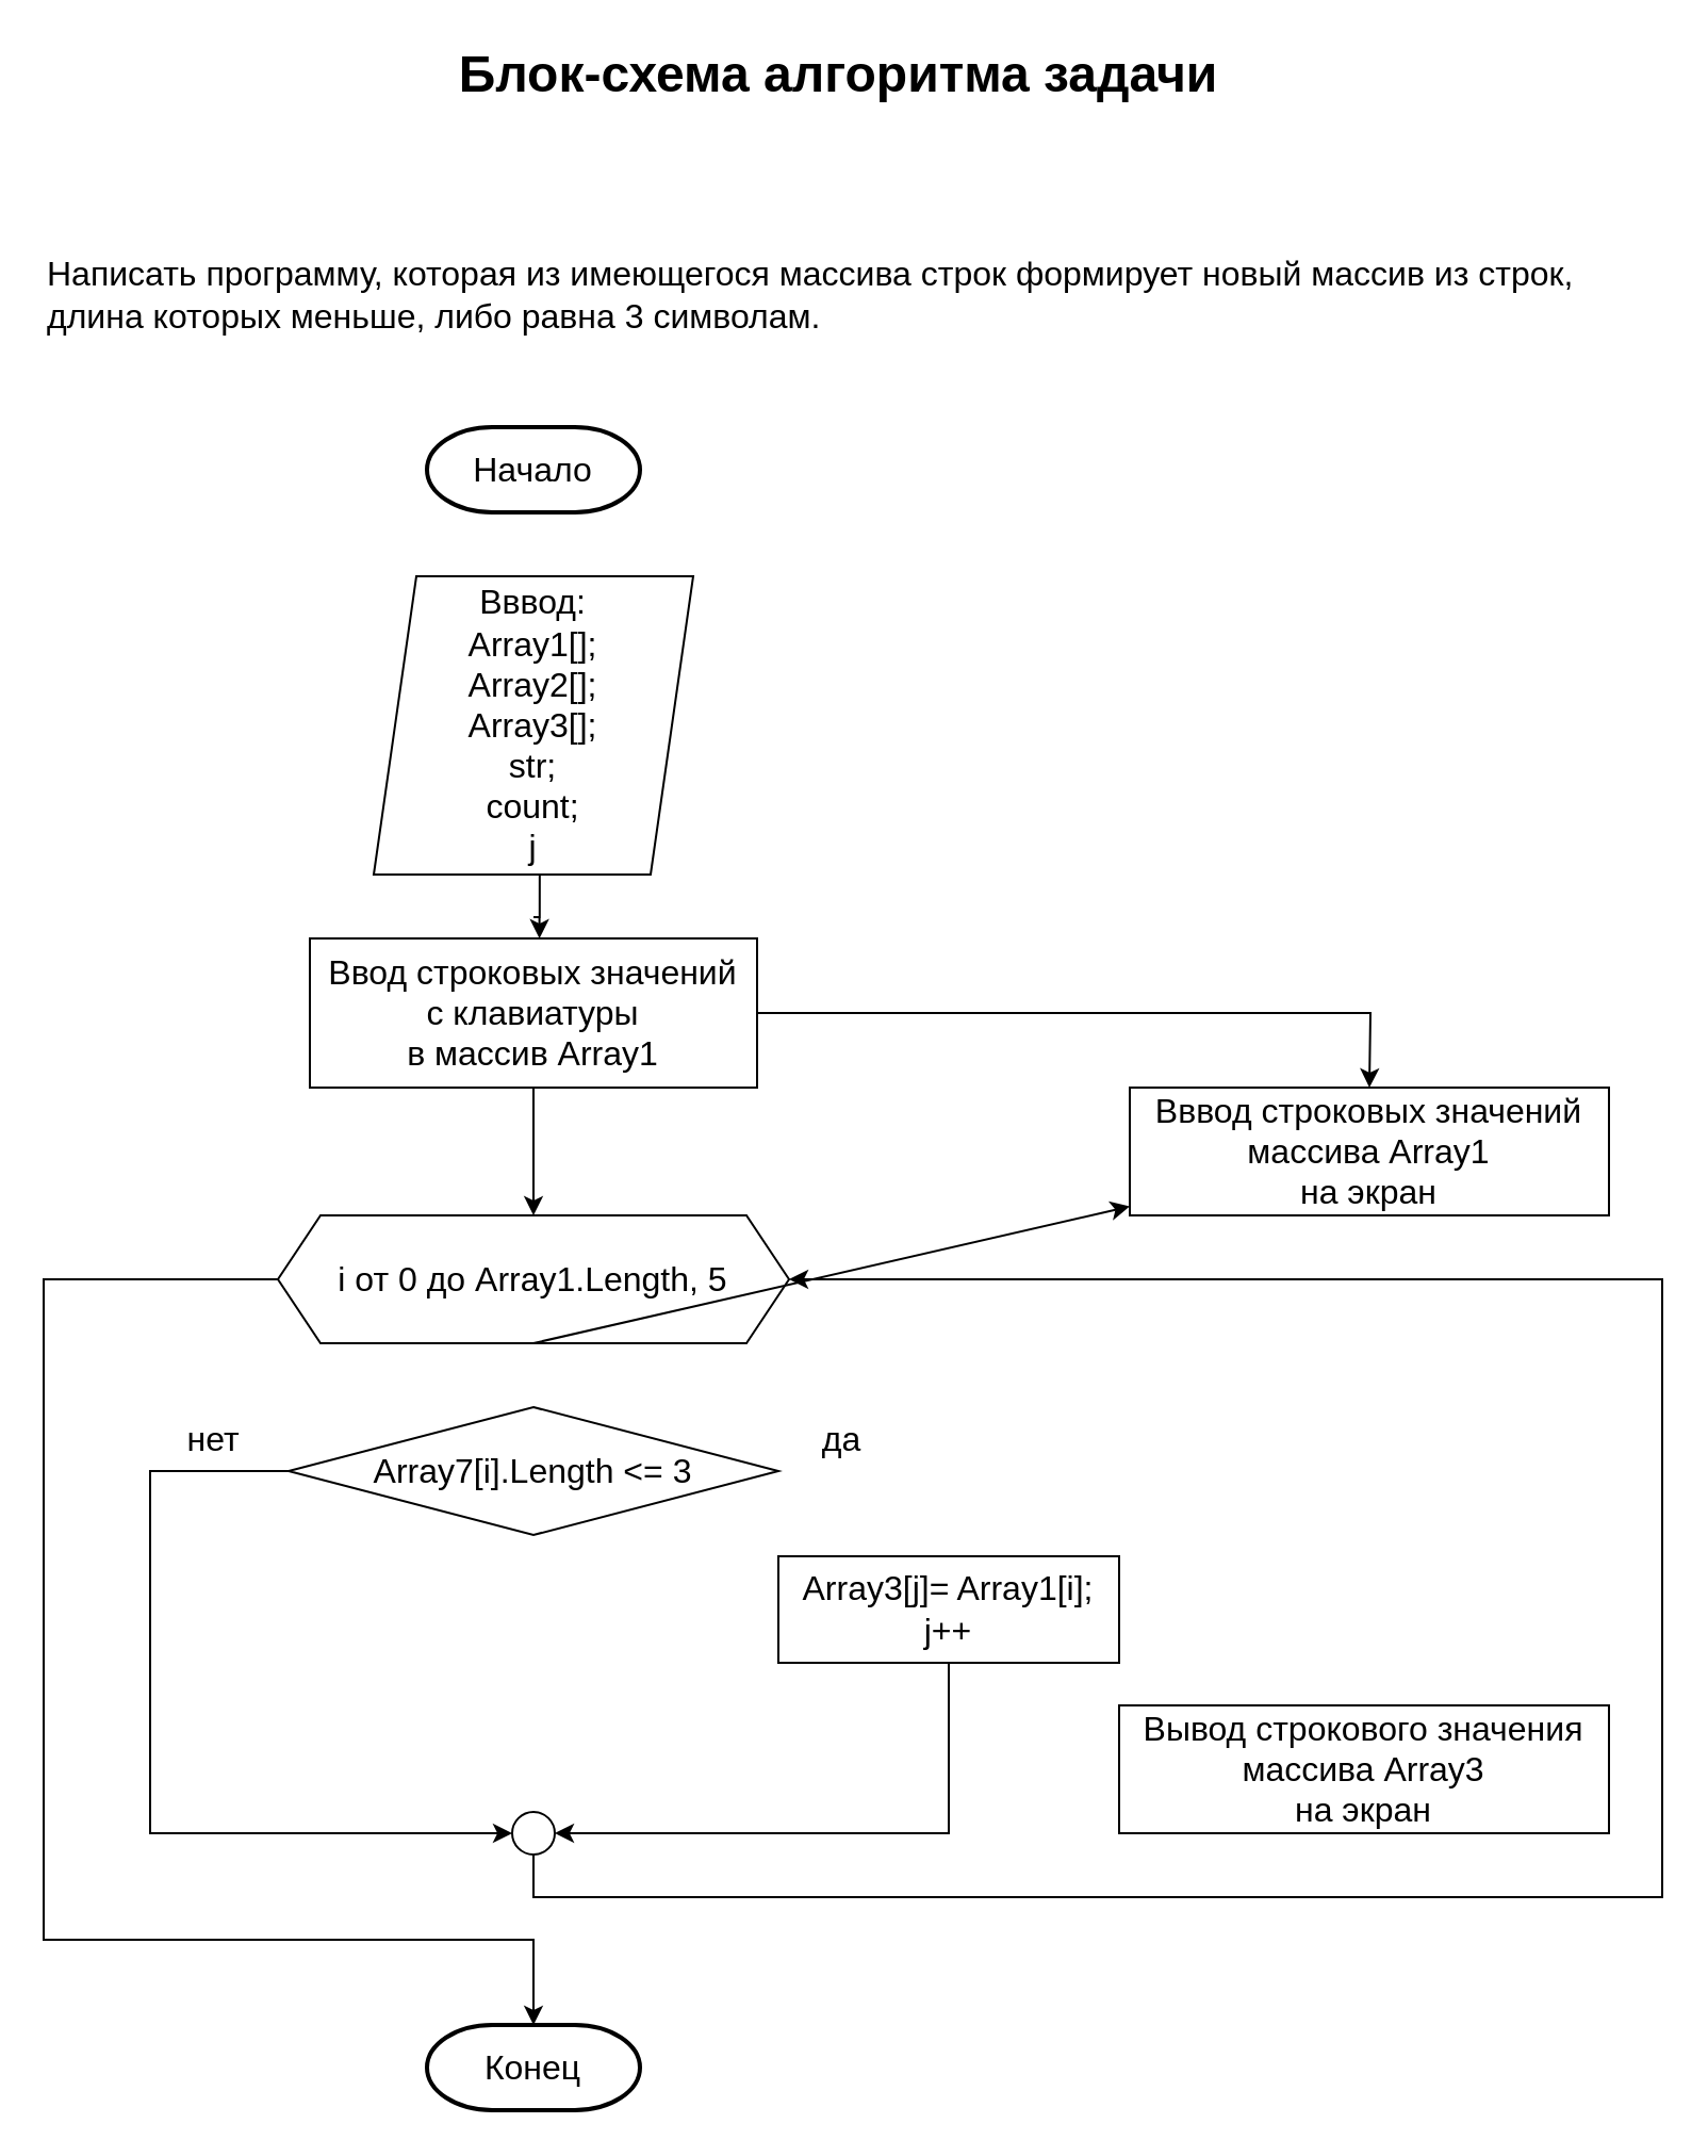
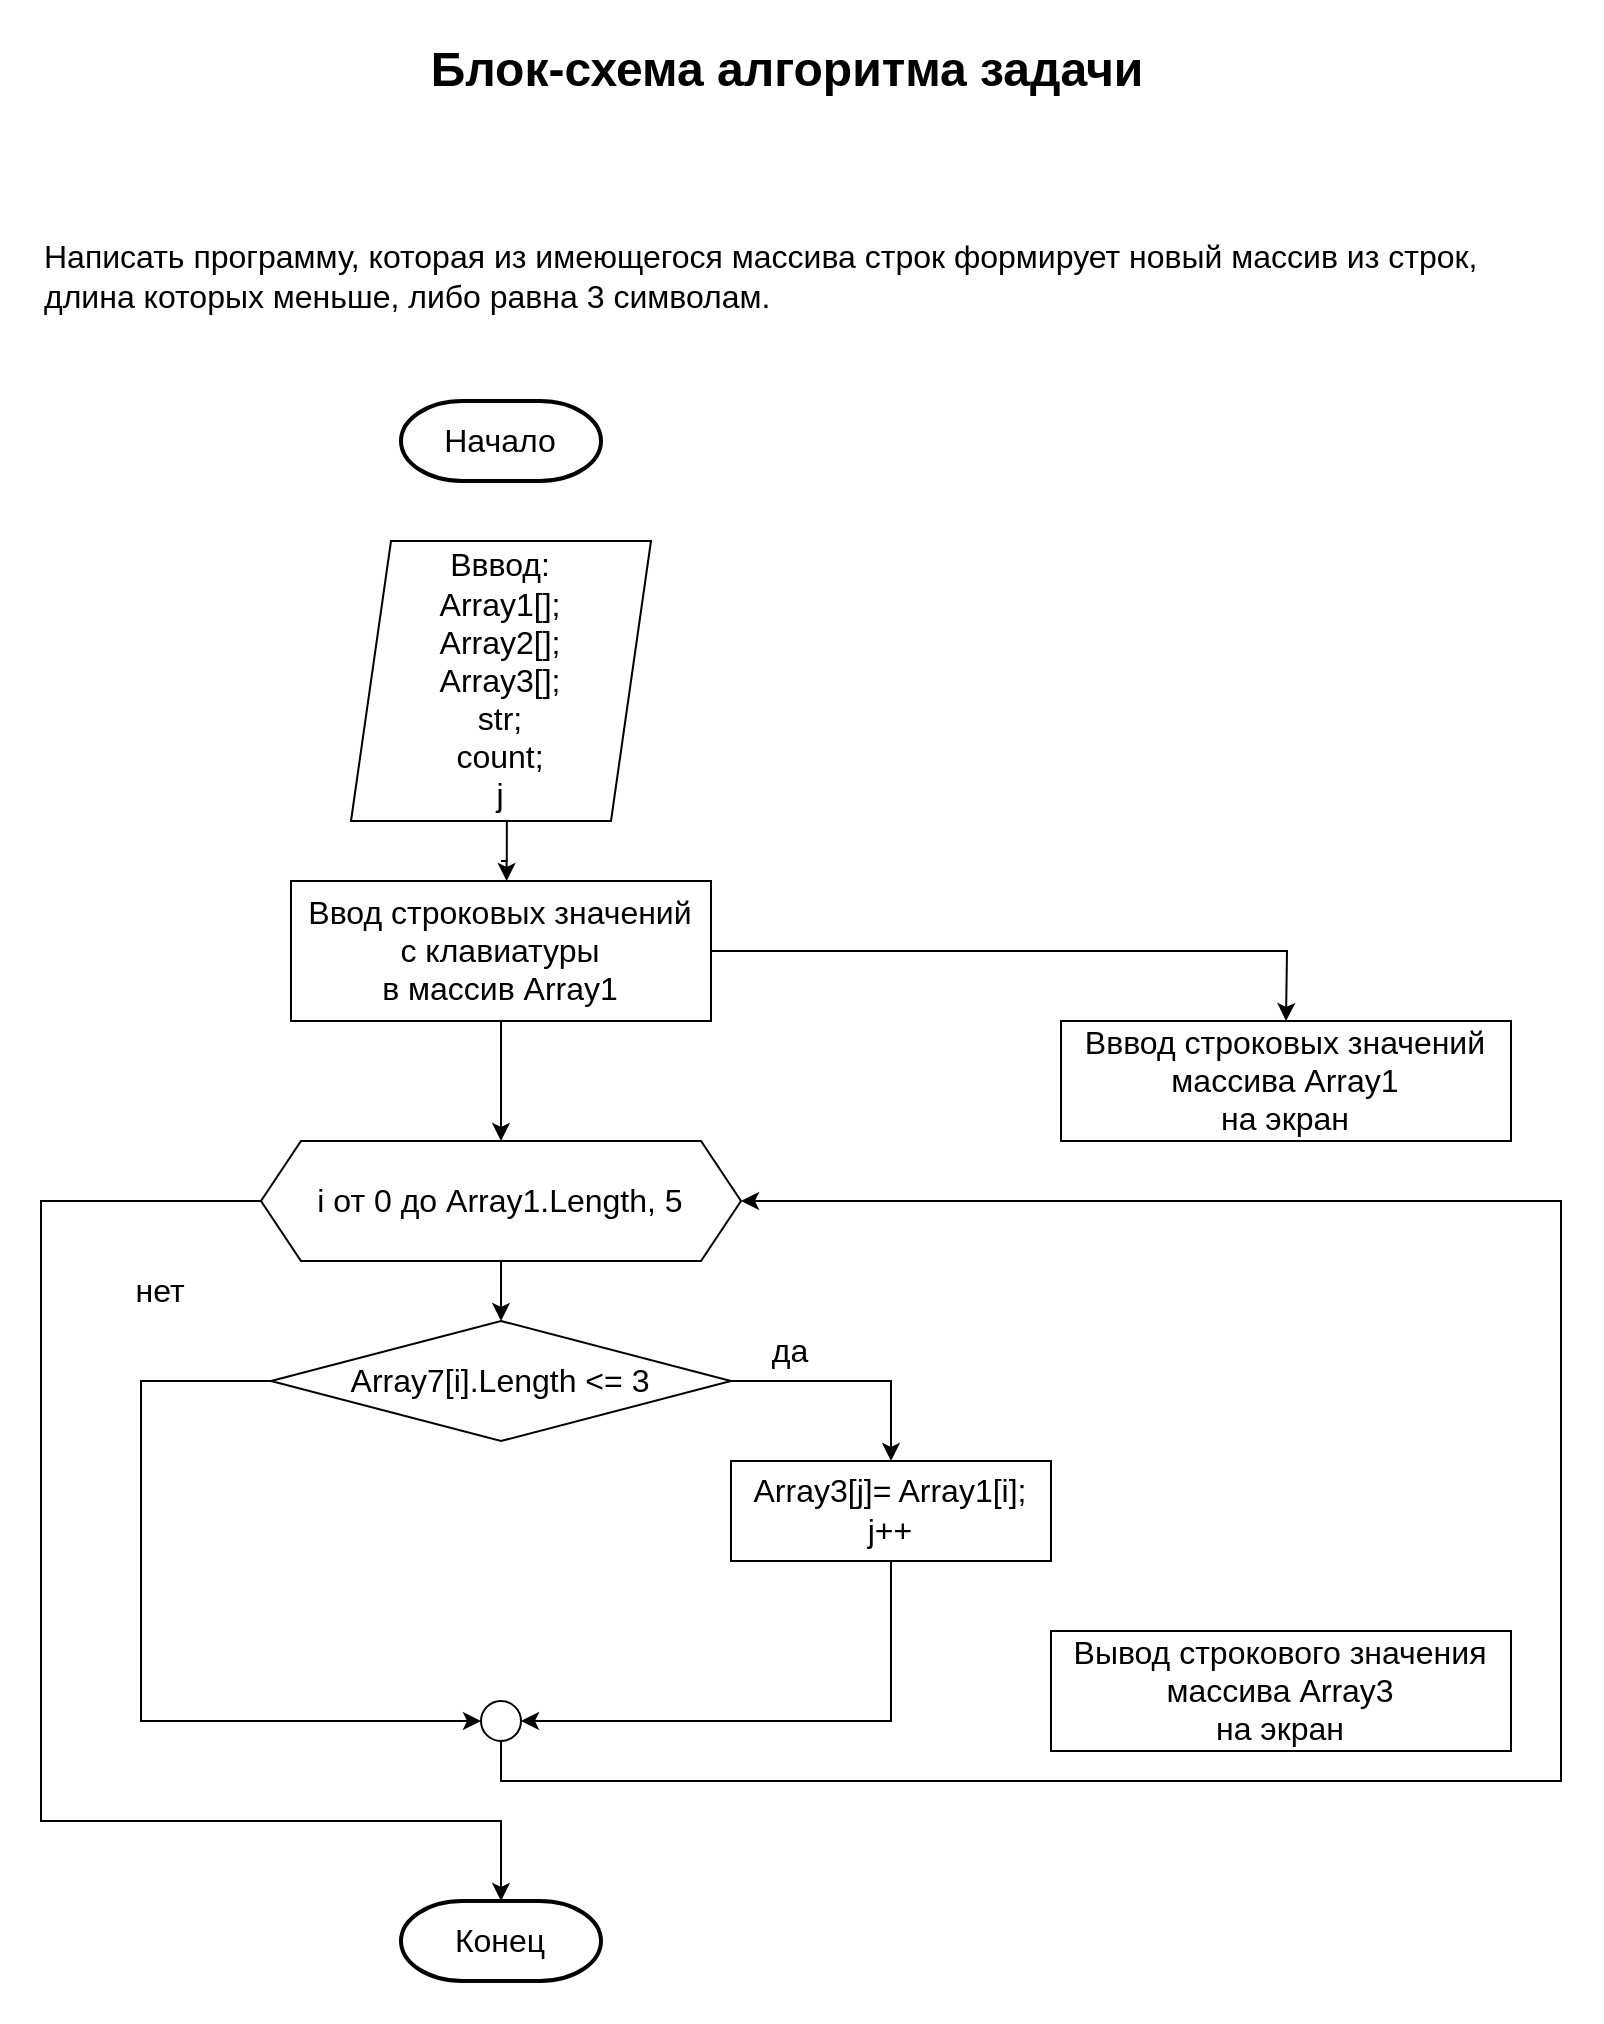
  <mxCell id="0" />
  <mxCell id="1" parent="0" />
  <mxCell id="2" value="Блок-схема алгоритма задачи" style="text;strokeColor=none;fillColor=none;html=1;fontSize=24;fontStyle=1;verticalAlign=middle;align=center;" parent="1" vertex="1"><mxGeometry x="68" y="20" width="650" height="30" as="geometry" /></mxCell>
  <mxCell id="3" value="&lt;div style=&quot;font-size: 16px;&quot;&gt;&lt;font style=&quot;font-size: 16px;&quot;&gt;Написать программу, которая из имеющегося массива строк формирует новый массив из строк,&lt;/font&gt;&lt;/div&gt;&lt;div style=&quot;font-size: 16px;&quot;&gt;&lt;font style=&quot;font-size: 16px;&quot;&gt;длина которых меньше, либо равна 3 символам.&lt;/font&gt;&lt;/div&gt;" style="text;strokeColor=none;fillColor=none;html=1;fontSize=16;fontStyle=0;verticalAlign=middle;align=left;" parent="1" vertex="1"><mxGeometry x="20" y="118" width="760" height="40" as="geometry" /></mxCell>
  <mxCell id="4" value="&lt;div&gt;Начало&lt;/div&gt;" style="strokeWidth=2;html=1;shape=mxgraph.flowchart.terminator;whiteSpace=wrap;fontSize=16;" parent="1" vertex="1"><mxGeometry x="200" y="200" width="100" height="40" as="geometry" /></mxCell>
  <mxCell id="5" value="&lt;div&gt;Вввод:&lt;/div&gt;&lt;div&gt;&lt;span lang=&quot;EN-US&quot;&gt;Array1[];&lt;/span&gt;&lt;/div&gt;&lt;div&gt;&lt;span lang=&quot;EN-US&quot;&gt;Array2[];&lt;/span&gt;&lt;/div&gt;&lt;div&gt;&lt;span lang=&quot;EN-US&quot;&gt;Array3[];&lt;/span&gt;&lt;/div&gt;&lt;div&gt;&lt;span style=&quot;background-color: initial;&quot;&gt;str;&lt;/span&gt;&lt;br&gt;&lt;/div&gt;count;&lt;div&gt;&lt;span lang=&quot;EN-US&quot;&gt;j&lt;/span&gt;&lt;/div&gt;" style="shape=parallelogram;perimeter=parallelogramPerimeter;whiteSpace=wrap;html=1;fixedSize=1;fontSize=16;" parent="1" vertex="1"><mxGeometry x="175" y="270" width="150" height="140" as="geometry" /></mxCell>
  <mxCell id="6" value="" style="edgeStyle=orthogonalEdgeStyle;rounded=0;orthogonalLoop=1;jettySize=auto;html=1;exitX=0.5;exitY=1;exitDx=0;exitDy=0;exitPerimeter=0;fontSize=16;" parent="1" edge="1"><mxGeometry relative="1" as="geometry"><mxPoint x="252.802" y="440" as="targetPoint" /><mxPoint x="252.92" y="410" as="sourcePoint" /><Array as="points"><mxPoint x="250" y="430" /><mxPoint x="250" y="430" /></Array></mxGeometry></mxCell>
  <mxCell id="7" value="&lt;div&gt;&lt;span&gt;Ввод строковых значений&lt;/span&gt;&lt;/div&gt;&lt;div&gt;&lt;span&gt;с клавиатуры&lt;/span&gt;&lt;/div&gt;&lt;div&gt;&lt;span&gt; в массив Array1&lt;/span&gt;&lt;/div&gt;&lt;div&gt;&lt;span&gt;&lt;/span&gt;&lt;/div&gt;" style="rounded=0;whiteSpace=wrap;html=1;fontSize=16;" parent="1" vertex="1"><mxGeometry x="145" y="440" width="210" height="70" as="geometry" /></mxCell>
  <mxCell id="8" value="&lt;div&gt;&lt;span&gt;Вввод строковых значений&lt;/span&gt;&lt;/div&gt;&lt;div&gt;&lt;span&gt;массива Array1&lt;/span&gt;&lt;/div&gt;&lt;div&gt;&lt;span&gt;на экран&lt;br&gt;&lt;/span&gt;&lt;/div&gt;&lt;div&gt;&lt;span&gt;&lt;/span&gt;&lt;/div&gt;" style="rounded=0;whiteSpace=wrap;html=1;fontSize=16;" parent="1" vertex="1"><mxGeometry x="530" y="510" width="225" height="60" as="geometry" /></mxCell>
  <mxCell id="9" value="" style="endArrow=classic;html=1;rounded=0;fontSize=16;exitX=1;exitY=0.5;exitDx=0;exitDy=0;entryX=0.5;entryY=0;entryDx=0;entryDy=0;" parent="1" source="7" target="8" edge="1"><mxGeometry width="50" height="50" relative="1" as="geometry"><mxPoint x="430" y="600" as="sourcePoint" /><mxPoint x="480" y="550" as="targetPoint" /><Array as="points"><mxPoint x="643" y="475" /></Array></mxGeometry></mxCell>
  <mxCell id="10" value="i от 0 до &lt;span lang=&quot;EN-US&quot;&gt;Array1.Length, 5&lt;br&gt;&lt;/span&gt;" style="shape=hexagon;perimeter=hexagonPerimeter2;whiteSpace=wrap;html=1;fixedSize=1;fontSize=16;" parent="1" vertex="1"><mxGeometry x="130" y="570" width="240" height="60" as="geometry" /></mxCell>
  <mxCell id="11" value="&lt;span lang=&quot;EN-US&quot;&gt;Array7[i].Length &amp;lt;= 3&lt;/span&gt;" style="rhombus;whiteSpace=wrap;html=1;fontSize=16;" parent="1" vertex="1"><mxGeometry x="135" y="660" width="230" height="60" as="geometry" /></mxCell>
  <mxCell id="12" value="да" style="text;html=1;strokeColor=none;fillColor=none;align=center;verticalAlign=middle;whiteSpace=wrap;rounded=0;fontSize=16;" parent="1" vertex="1"><mxGeometry x="365" y="660" width="60" height="30" as="geometry" /></mxCell>
- <mxCell id="13" value="нет" style="text;html=1;strokeColor=none;fillColor=none;align=center;verticalAlign=middle;whiteSpace=wrap;rounded=0;fontSize=16;" parent="1" vertex="1"><mxGeometry x="70" y="660" width="60" height="30" as="geometry" /></mxCell>
+ <mxCell id="13" value="нет" style="text;html=1;strokeColor=none;fillColor=none;align=center;verticalAlign=middle;whiteSpace=wrap;rounded=0;fontSize=16;" parent="1" vertex="1"><mxGeometry x="50" y="630" width="60" height="30" as="geometry" /></mxCell>
  <mxCell id="14" value="&lt;div&gt;&lt;span lang=&quot;EN-US&quot;&gt;Array3[j]= Array1[i];&lt;/span&gt;&lt;/div&gt;&lt;div&gt;&lt;span lang=&quot;EN-US&quot;&gt;j++&lt;br&gt;&lt;/span&gt;&lt;/div&gt;" style="rounded=0;whiteSpace=wrap;html=1;fontSize=16;" parent="1" vertex="1"><mxGeometry x="365" y="730" width="160" height="50" as="geometry" /></mxCell>
  <mxCell id="15" value="" style="endArrow=classic;html=1;rounded=0;fontSize=16;exitX=0.5;exitY=1;exitDx=0;exitDy=0;entryX=0.5;entryY=0;entryDx=0;entryDy=0;" parent="1" source="7" target="10" edge="1"><mxGeometry width="50" height="50" relative="1" as="geometry"><mxPoint x="290" y="480" as="sourcePoint" /><mxPoint x="340" y="430" as="targetPoint" /></mxGeometry></mxCell>
- <mxCell id="16" value="" style="endArrow=classic;html=1;rounded=0;fontSize=16;exitX=0.5;exitY=1;exitDx=0;exitDy=0;" parent="1" source="10" target="8" edge="1"><mxGeometry width="50" height="50" relative="1" as="geometry"><mxPoint x="250" y="680" as="sourcePoint" /><mxPoint x="300" y="630" as="targetPoint" /></mxGeometry></mxCell>
- <mxCell id="17" value="&lt;div&gt;&lt;span&gt;Вывод строкового значения&lt;/span&gt;&lt;/div&gt;&lt;div&gt;&lt;span&gt;массива Array3&lt;/span&gt;&lt;/div&gt;&lt;div&gt;&lt;span&gt;на экран&lt;br&gt;&lt;/span&gt;&lt;/div&gt;&lt;div&gt;&lt;span&gt;&lt;/span&gt;&lt;/div&gt;" style="rounded=0;whiteSpace=wrap;html=1;fontSize=16;" parent="1" vertex="1"><mxGeometry x="525" y="800" width="230" height="60" as="geometry" /></mxCell>
+ <mxCell id="16" value="" style="endArrow=classic;html=1;rounded=0;fontSize=16;exitX=0.5;exitY=1;exitDx=0;exitDy=0;entryX=0.5;entryY=0;entryDx=0;entryDy=0;" parent="1" source="10" target="11" edge="1"><mxGeometry width="50" height="50" relative="1" as="geometry"><mxPoint x="250" y="680" as="sourcePoint" /><mxPoint x="300" y="630" as="targetPoint" /></mxGeometry></mxCell>
+ <mxCell id="17" value="&lt;div&gt;&lt;span&gt;Вывод строкового значения&lt;/span&gt;&lt;/div&gt;&lt;div&gt;&lt;span&gt;массива Array3&lt;/span&gt;&lt;/div&gt;&lt;div&gt;&lt;span&gt;на экран&lt;br&gt;&lt;/span&gt;&lt;/div&gt;&lt;div&gt;&lt;span&gt;&lt;/span&gt;&lt;/div&gt;" style="rounded=0;whiteSpace=wrap;html=1;fontSize=16;" parent="1" vertex="1"><mxGeometry x="525" y="815" width="230" height="60" as="geometry" /></mxCell>
  <mxCell id="18" value="" style="ellipse;whiteSpace=wrap;html=1;aspect=fixed;fontSize=16;" parent="1" vertex="1"><mxGeometry x="240" y="850" width="20" height="20" as="geometry" /></mxCell>
  <mxCell id="19" value="Конец" style="strokeWidth=2;html=1;shape=mxgraph.flowchart.terminator;whiteSpace=wrap;fontSize=16;" parent="1" vertex="1"><mxGeometry x="200" y="950" width="100" height="40" as="geometry" /></mxCell>
  <mxCell id="20" value="" style="endArrow=classic;html=1;rounded=0;fontSize=16;entryX=0.5;entryY=0;entryDx=0;entryDy=0;entryPerimeter=0;" parent="1" target="19" edge="1"><mxGeometry width="50" height="50" relative="1" as="geometry"><mxPoint x="130" y="600" as="sourcePoint" /><mxPoint x="290" y="960" as="targetPoint" /><Array as="points"><mxPoint x="20" y="600" /><mxPoint x="20" y="910" /><mxPoint x="250" y="910" /></Array></mxGeometry></mxCell>
  <mxCell id="21" value="" style="endArrow=classic;html=1;rounded=0;fontSize=16;exitX=0.5;exitY=1;exitDx=0;exitDy=0;entryX=1;entryY=0.5;entryDx=0;entryDy=0;" parent="1" source="18" target="10" edge="1"><mxGeometry width="50" height="50" relative="1" as="geometry"><mxPoint x="370" y="830" as="sourcePoint" /><mxPoint x="420" y="780" as="targetPoint" /><Array as="points"><mxPoint x="250" y="890" /><mxPoint x="780" y="890" /><mxPoint x="780" y="600" /></Array></mxGeometry></mxCell>
  <mxCell id="22" value="" style="endArrow=classic;html=1;rounded=0;exitX=0;exitY=0.5;exitDx=0;exitDy=0;entryX=0;entryY=0.5;entryDx=0;entryDy=0;" edge="1" parent="1" source="11" target="18"><mxGeometry width="50" height="50" relative="1" as="geometry"><mxPoint x="460" y="880" as="sourcePoint" /><mxPoint x="510" y="830" as="targetPoint" /><Array as="points"><mxPoint x="70" y="690" /><mxPoint x="70" y="860" /></Array></mxGeometry></mxCell>
+ <mxCell id="23" value="" style="endArrow=classic;html=1;rounded=0;exitX=1;exitY=0.5;exitDx=0;exitDy=0;entryX=0.5;entryY=0;entryDx=0;entryDy=0;" edge="1" parent="1" source="11" target="14"><mxGeometry width="50" height="50" relative="1" as="geometry"><mxPoint x="460" y="880" as="sourcePoint" /><mxPoint x="510" y="830" as="targetPoint" /><Array as="points"><mxPoint x="445" y="690" /></Array></mxGeometry></mxCell>
  <mxCell id="24" value="" style="endArrow=classic;html=1;rounded=0;exitX=0.5;exitY=1;exitDx=0;exitDy=0;entryX=1;entryY=0.5;entryDx=0;entryDy=0;" edge="1" parent="1" source="14" target="18"><mxGeometry width="50" height="50" relative="1" as="geometry"><mxPoint x="460" y="880" as="sourcePoint" /><mxPoint x="510" y="830" as="targetPoint" /><Array as="points"><mxPoint x="445" y="860" /></Array></mxGeometry></mxCell>
